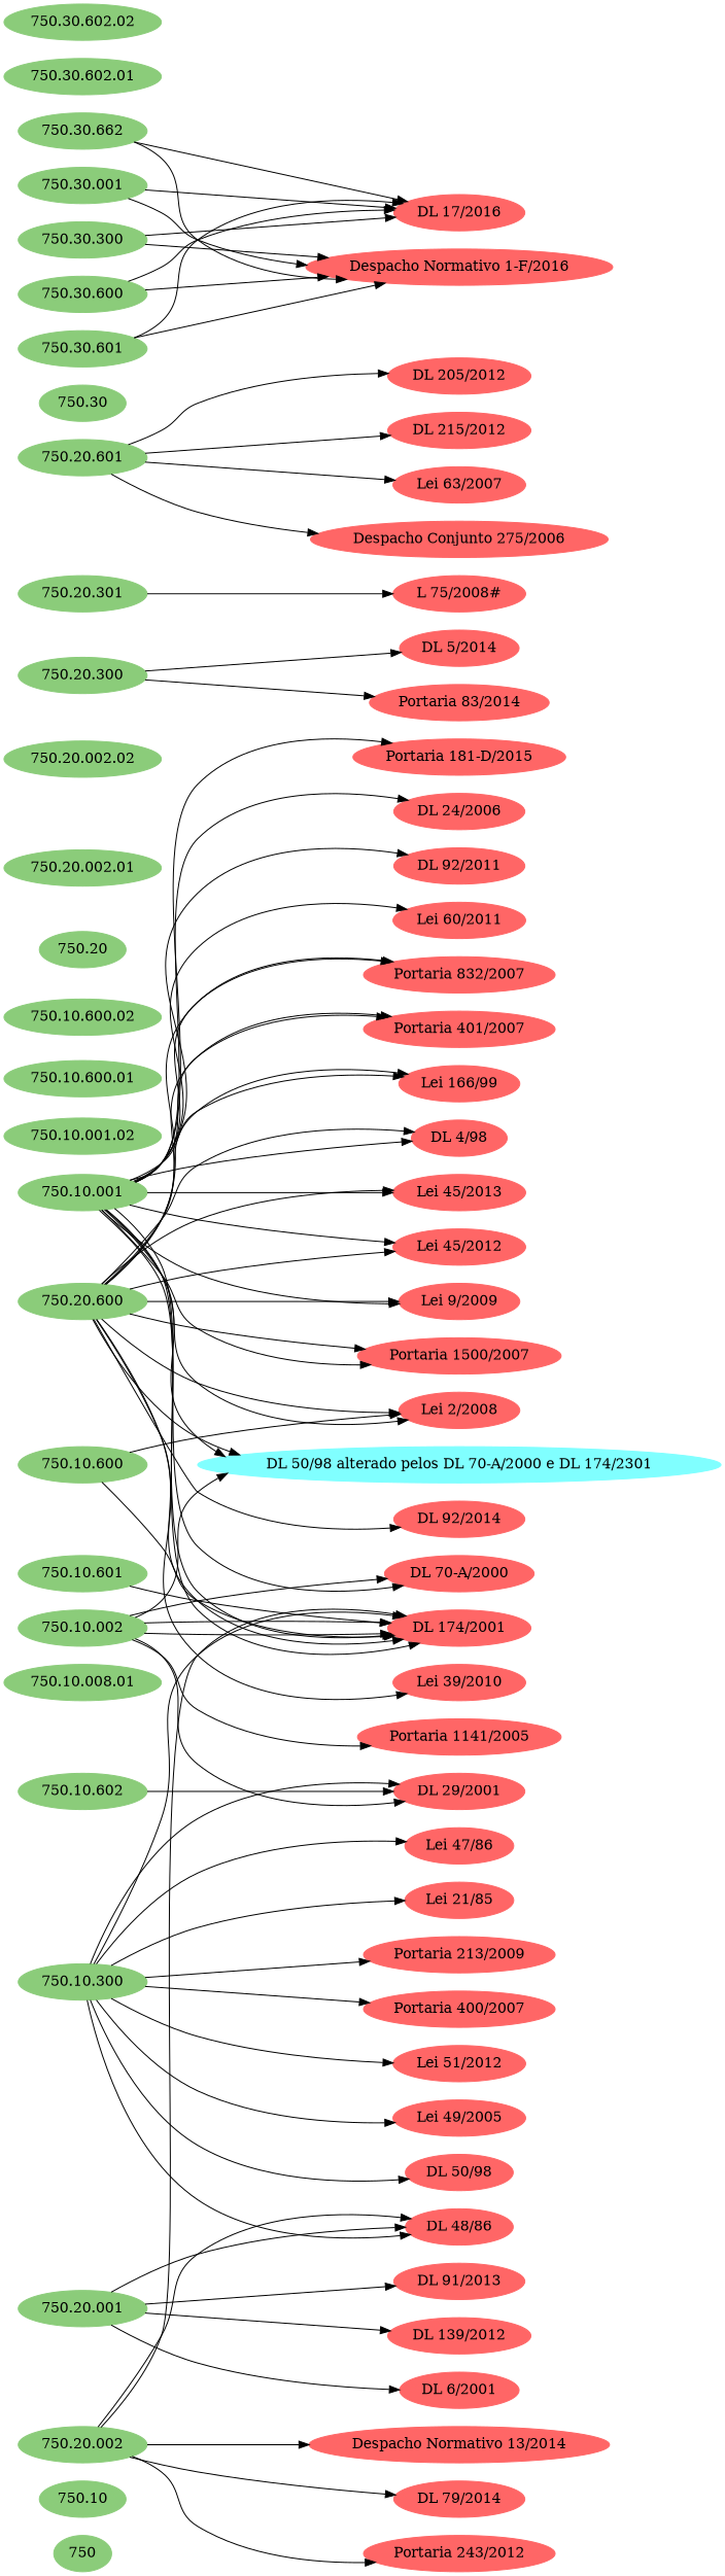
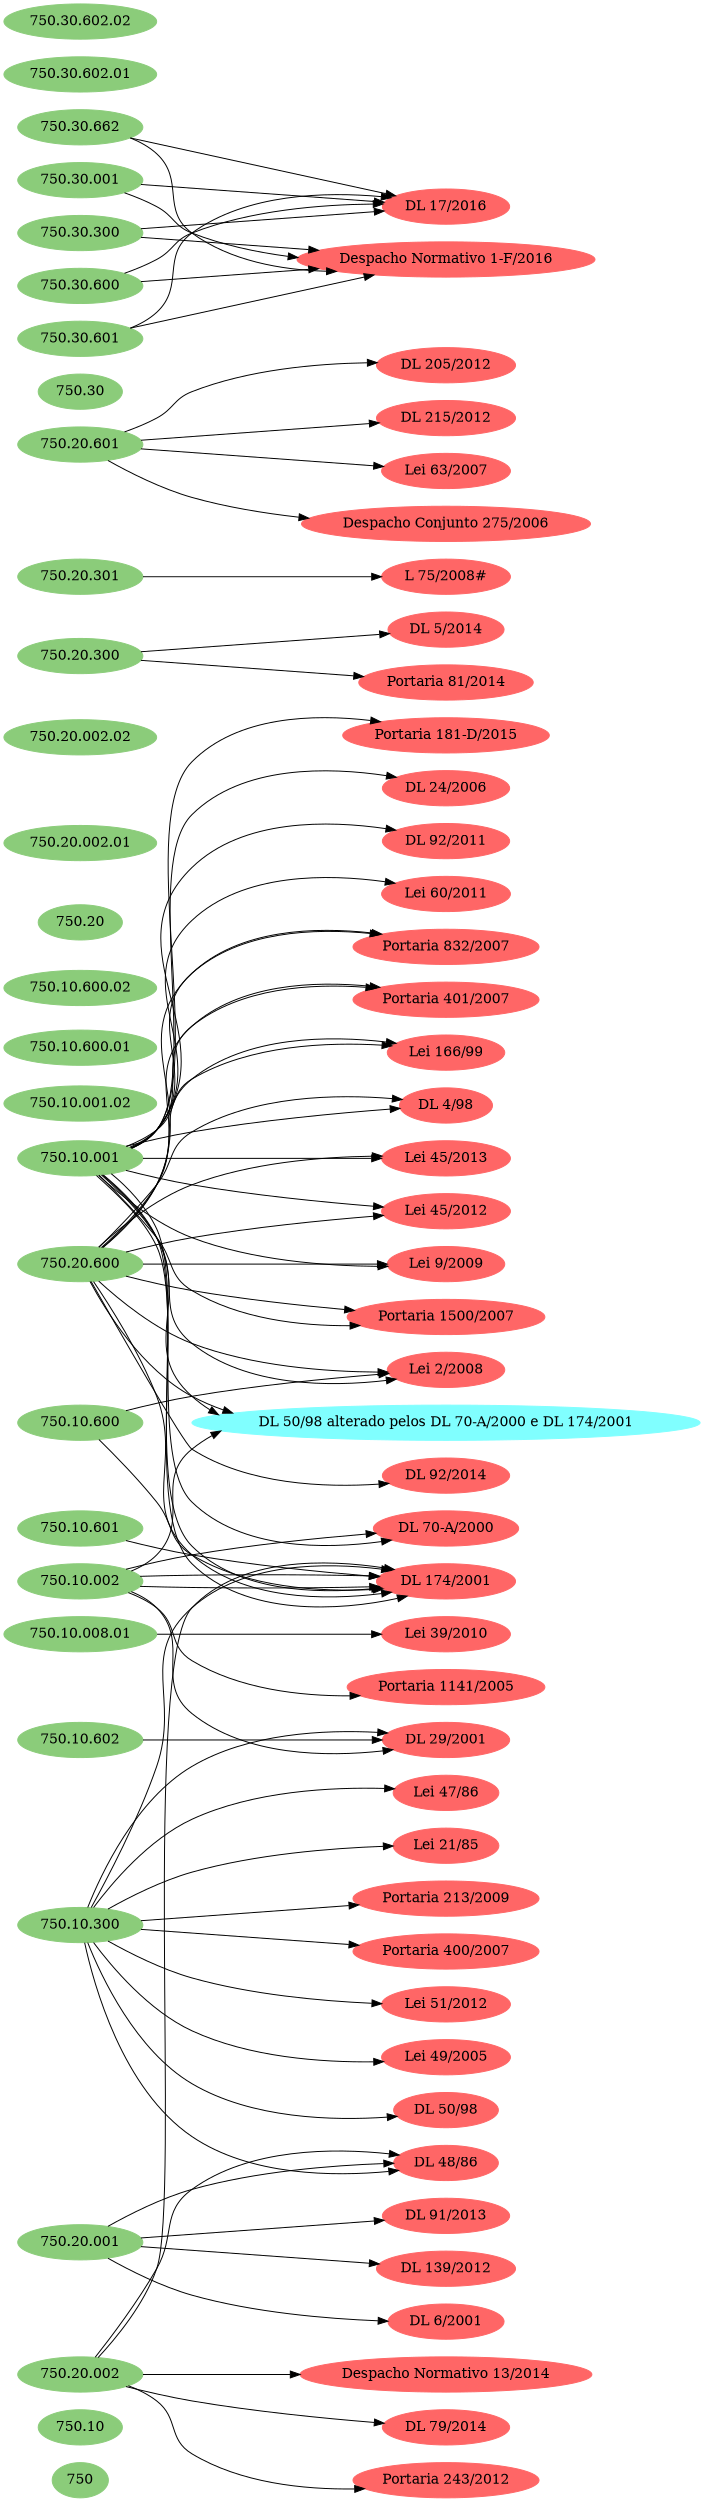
  digraph {
    rankdir=LR
    node [color="1.0 .6 1.0" style=filled]
    750 [color=".3 .4 .8"]
    750.10 [color=".3 .4 .8"]
    "750.10.001" [color=".3 .4 .8"]
    "Lei 45/2013"
    "Lei 45/2012"
    "DL 92/2011"
    "Lei 60/2011"
    "Portaria 181-D/2015"
    "Lei 9/2009"
    "Lei 2/2008"
    "Portaria 1500/2007"
    "Portaria 832/2007"
    "Portaria 401/2007"
    "DL 24/2006"
    "DL 174/2001"
    "Lei 166/99"
    "DL 70-A/2000"
    "DL 4/98"
-   "DL 50/98 alterado pelos DL 70-A/2000 e DL 174/2001" [color=".5 .5 1.0" label="DL 50/98 alterado pelos DL 70-A/2000 e DL 174/2301"]
+   "DL 50/98 alterado pelos DL 70-A/2000 e DL 174/2001" [color=".5 .5 1.0"]
    n20 [color=".3 .4 .8" label="750.10.008.01"]
    "750.10.001.02" [color=".3 .4 .8"]
    "750.10.002" [color=".3 .4 .8"]
    "Portaria 1141/2005"
    "DL 29/2001"
    "750.10.300" [color=".3 .4 .8"]
    "Lei 51/2012"
    "Lei 49/2005"
    "DL 50/98"
    "Lei 47/86"
    "Lei 21/85"
    "DL 48/86"
    "Portaria 213/2009"
    "Portaria 400/2007"
    "750.10.600" [color=".3 .4 .8"]
    "750.10.600.01" [color=".3 .4 .8"]
    "750.10.600.02" [color=".3 .4 .8"]
    "750.10.601" [color=".3 .4 .8"]
    "750.10.602" [color=".3 .4 .8"]
    750.20 [color=".3 .4 .8"]
    "750.20.001" [color=".3 .4 .8"]
    "DL 91/2013"
    "DL 139/2012"
    "DL 6/2001"
    "750.20.002" [color=".3 .4 .8"]
    "Despacho Normativo 13/2014"
    "DL 79/2014"
    "Portaria 243/2012"
    "750.20.002.01" [color=".3 .4 .8"]
    "750.20.002.02" [color=".3 .4 .8"]
    "750.20.300" [color=".3 .4 .8"]
    "DL 5/2014"
-   "Portaria 81/2014" [label="Portaria 83/2014"]
+   "Portaria 81/2014"
    "750.20.301" [color=".3 .4 .8"]
    "L 75/2008#"
    "750.20.600" [color=".3 .4 .8"]
    "DL 92/2014"
    "Lei 39/2010"
    "750.20.601" [color=".3 .4 .8"]
    "DL 205/2012"
    "DL 215/2012"
    "Lei 63/2007"
    "Despacho Conjunto 275/2006"
    750.30 [color=".3 .4 .8"]
    "750.30.001" [color=".3 .4 .8"]
    "DL 17/2016"
    "Despacho Normativo 1-F/2016"
    "750.30.300" [color=".3 .4 .8"]
    "750.30.600" [color=".3 .4 .8"]
    "750.30.601" [color=".3 .4 .8"]
    n70 [color=".3 .4 .8" label="750.30.662"]
    "750.30.602.01" [color=".3 .4 .8"]
    "750.30.602.02" [color=".3 .4 .8"]
    "750.10.001" -> "Lei 45/2013"
    "750.10.001" -> "Lei 45/2012"
    "750.10.001" -> "DL 92/2011"
    "750.10.001" -> "Lei 60/2011"
    "750.10.001" -> "Portaria 181-D/2015"
    "750.10.001" -> "Lei 9/2009"
    "750.10.001" -> "Lei 2/2008"
    "750.10.001" -> "Portaria 1500/2007"
    "750.10.001" -> "Portaria 832/2007"
    "750.10.001" -> "Portaria 401/2007"
    "750.10.001" -> "DL 24/2006"
    "750.10.001" -> "DL 174/2001"
    "750.10.001" -> "DL 174/2001"
    "750.10.001" -> "Lei 166/99"
    "750.10.001" -> "DL 70-A/2000"
    "750.10.001" -> "DL 4/98"
    "750.10.001" -> "DL 50/98 alterado pelos DL 70-A/2000 e DL 174/2001"
    "750.10.002" -> "DL 174/2001"
    "750.10.002" -> "DL 174/2001"
    "750.10.002" -> "DL 70-A/2000"
    "750.10.002" -> "DL 50/98 alterado pelos DL 70-A/2000 e DL 174/2001"
    "750.10.002" -> "Portaria 1141/2005"
    "750.10.002" -> "DL 29/2001"
    "750.10.300" -> "DL 174/2001"
    "750.10.300" -> "DL 29/2001"
    "750.10.300" -> "Lei 51/2012"
    "750.10.300" -> "Lei 49/2005"
    "750.10.300" -> "DL 50/98"
    "750.10.300" -> "Lei 47/86"
    "750.10.300" -> "Lei 21/85"
    "750.10.300" -> "DL 48/86"
    "750.10.300" -> "Portaria 213/2009"
    "750.10.300" -> "Portaria 400/2007"
    "750.10.600" -> "Lei 2/2008"
    "750.10.600" -> "DL 174/2001"
    "750.10.601" -> "DL 174/2001"
    "750.10.602" -> "DL 29/2001"
    "750.20.001" -> "DL 48/86"
    "750.20.001" -> "DL 91/2013"
    "750.20.001" -> "DL 139/2012"
    "750.20.001" -> "DL 6/2001"
    "750.20.002" -> "DL 174/2001"
    "750.20.002" -> "DL 48/86"
    "750.20.002" -> "Despacho Normativo 13/2014"
    "750.20.002" -> "DL 79/2014"
    "750.20.002" -> "Portaria 243/2012"
    "750.20.300" -> "DL 5/2014"
    "750.20.300" -> "Portaria 81/2014"
    "750.20.301" -> "L 75/2008#"
    "750.20.600" -> "Lei 45/2013"
    "750.20.600" -> "Lei 45/2012"
    "750.20.600" -> "Lei 9/2009"
    "750.20.600" -> "Lei 2/2008"
    "750.20.600" -> "Portaria 1500/2007"
    "750.20.600" -> "Portaria 832/2007"
    "750.20.600" -> "Portaria 401/2007"
    "750.20.600" -> "DL 174/2001"
    "750.20.600" -> "Lei 166/99"
    "750.20.600" -> "DL 4/98"
    "750.20.600" -> "DL 50/98 alterado pelos DL 70-A/2000 e DL 174/2001"
    "750.20.600" -> "DL 92/2014"
-   "750.20.600" -> "Lei 39/2010"
+   n20 -> "Lei 39/2010"
    "750.20.601" -> "DL 205/2012"
    "750.20.601" -> "DL 215/2012"
    "750.20.601" -> "Lei 63/2007"
    "750.20.601" -> "Despacho Conjunto 275/2006"
    "750.30.001" -> "DL 17/2016"
    "750.30.001" -> "Despacho Normativo 1-F/2016"
    "750.30.300" -> "DL 17/2016"
    "750.30.300" -> "Despacho Normativo 1-F/2016"
    "750.30.600" -> "DL 17/2016"
    "750.30.600" -> "Despacho Normativo 1-F/2016"
    "750.30.601" -> "DL 17/2016"
    "750.30.601" -> "Despacho Normativo 1-F/2016"
    n70 -> "DL 17/2016"
    n70 -> "Despacho Normativo 1-F/2016"
  }
